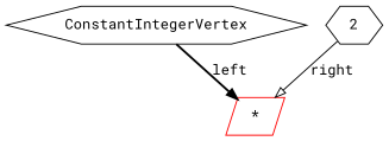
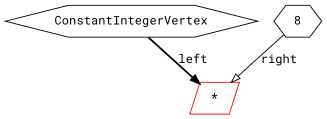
  digraph {
    fontname="Roboto Mono"
    node [color=black shape=hexagon fontname="Roboto Mono"]
    edge [color=black fontname="Roboto Mono"]
    n1 [label=ConstantIntegerVertex]
    n2 [color=red label="*" shape=parallelogram]
-   n3 [label=2]
+   n3 [label=8]
    n1 -> n2 [label=left style=bold arrowhead=normal]
    n3 -> n2 [label=right style=solid arrowhead=onormal]
  }
